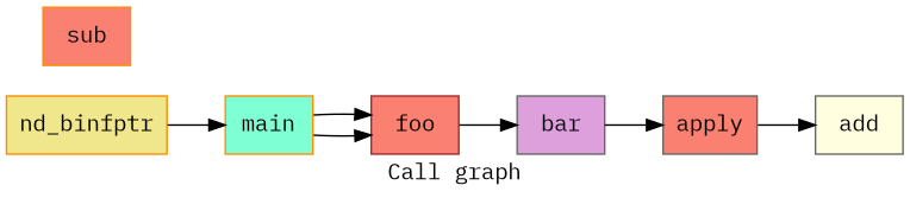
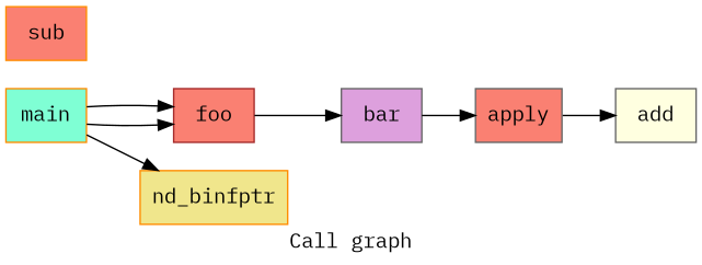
  digraph {
    fontname="IBM Plex Mono"
    label="Call graph"
    rankdir=LR
    node [color=gray40 fillcolor=salmon fontname="IBM Plex Mono" shape=record style=filled]
    edge [fontname="IBM Plex Mono"]
    n1 [fillcolor=lightyellow label="{add}"]
    n2 [color=darkorange label="{sub}"]
    n3 [label="{apply}"]
    n4 [fillcolor=plum label="{bar}"]
    n5 [color=brown label="{foo}"]
    n6 [color=darkorange fillcolor=aquamarine label="{main}"]
    n7 [color=darkorange fillcolor=khaki label="{nd_binfptr}"]
    n3 -> n1
    n4 -> n3
    n5 -> n4
    n6 -> n5
    n6 -> n5
-   n7 -> n6
+   n6 -> n7
  }
